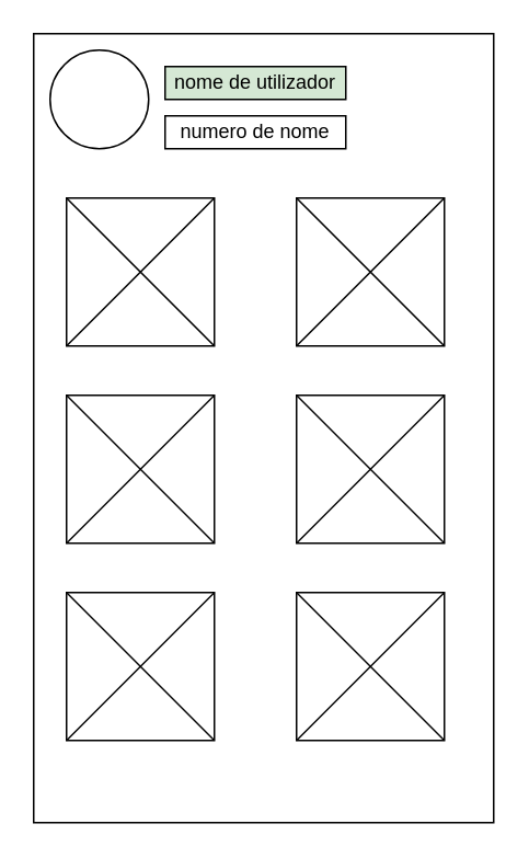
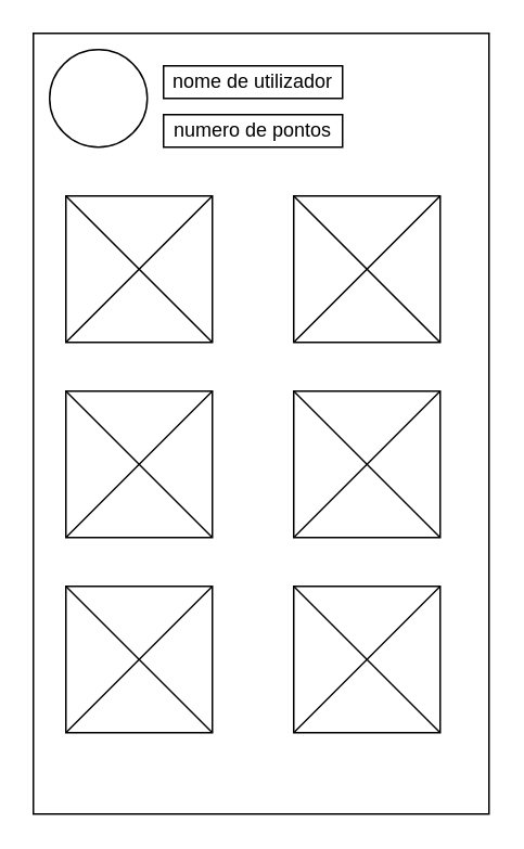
  <mxCell id="0" />
  <mxCell id="1" parent="0" />
  <mxCell id="2" value="" style="rounded=0;whiteSpace=wrap;html=1;" vertex="1" parent="1"><mxGeometry x="20" y="20" width="280" height="480" as="geometry" /></mxCell>
  <mxCell id="3" value="" style="ellipse;whiteSpace=wrap;html=1;aspect=fixed;" vertex="1" parent="1"><mxGeometry x="30" y="30" width="60" height="60" as="geometry" /></mxCell>
- <mxCell id="4" value="nome de utilizador" style="rounded=0;whiteSpace=wrap;html=1;fillColor=#d5e8d4;" vertex="1" parent="1"><mxGeometry x="100" y="40" width="110" height="20" as="geometry" /></mxCell>
- <mxCell id="5" value="numero de nome" style="rounded=0;whiteSpace=wrap;html=1;" vertex="1" parent="1"><mxGeometry x="100" y="70" width="110" height="20" as="geometry" /></mxCell>
+ <mxCell id="4" value="nome de utilizador" style="rounded=0;whiteSpace=wrap;html=1;" vertex="1" parent="1"><mxGeometry x="100" y="40" width="110" height="20" as="geometry" /></mxCell>
+ <mxCell id="5" value="numero de pontos" style="rounded=0;whiteSpace=wrap;html=1;" vertex="1" parent="1"><mxGeometry x="100" y="70" width="110" height="20" as="geometry" /></mxCell>
  <mxCell id="6" value="" style="whiteSpace=wrap;html=1;aspect=fixed;" vertex="1" parent="1"><mxGeometry x="180" y="120" width="90" height="90" as="geometry" /></mxCell>
  <mxCell id="7" value="" style="endArrow=none;html=1;rounded=0;exitX=1;exitY=0;exitDx=0;exitDy=0;entryX=0;entryY=1;entryDx=0;entryDy=0;" edge="1" parent="1" source="6" target="6"><mxGeometry width="50" height="50" relative="1" as="geometry"><mxPoint x="150" y="340" as="sourcePoint" /><mxPoint x="200" y="290" as="targetPoint" /></mxGeometry></mxCell>
  <mxCell id="8" value="" style="endArrow=none;html=1;rounded=0;entryX=0;entryY=0;entryDx=0;entryDy=0;exitX=1;exitY=1;exitDx=0;exitDy=0;" edge="1" parent="1" source="6" target="6"><mxGeometry width="50" height="50" relative="1" as="geometry"><mxPoint x="150" y="340" as="sourcePoint" /><mxPoint x="200" y="290" as="targetPoint" /></mxGeometry></mxCell>
  <mxCell id="9" value="" style="whiteSpace=wrap;html=1;aspect=fixed;" vertex="1" parent="1"><mxGeometry x="40" y="240" width="90" height="90" as="geometry" /></mxCell>
  <mxCell id="10" value="" style="endArrow=none;html=1;rounded=0;exitX=1;exitY=0;exitDx=0;exitDy=0;entryX=0;entryY=1;entryDx=0;entryDy=0;" edge="1" parent="1"><mxGeometry width="50" height="50" relative="1" as="geometry"><mxPoint x="130" y="240" as="sourcePoint" /><mxPoint x="40" y="330" as="targetPoint" /></mxGeometry></mxCell>
  <mxCell id="11" value="" style="endArrow=none;html=1;rounded=0;entryX=0;entryY=0;entryDx=0;entryDy=0;exitX=1;exitY=1;exitDx=0;exitDy=0;" edge="1" parent="1"><mxGeometry width="50" height="50" relative="1" as="geometry"><mxPoint x="130" y="330" as="sourcePoint" /><mxPoint x="40" y="240" as="targetPoint" /></mxGeometry></mxCell>
  <mxCell id="12" value="" style="whiteSpace=wrap;html=1;aspect=fixed;" vertex="1" parent="1"><mxGeometry x="40" y="120" width="90" height="90" as="geometry" /></mxCell>
  <mxCell id="13" value="" style="endArrow=none;html=1;rounded=0;exitX=1;exitY=0;exitDx=0;exitDy=0;entryX=0;entryY=1;entryDx=0;entryDy=0;" edge="1" parent="1"><mxGeometry width="50" height="50" relative="1" as="geometry"><mxPoint x="130" y="120" as="sourcePoint" /><mxPoint x="40" y="210" as="targetPoint" /></mxGeometry></mxCell>
  <mxCell id="14" value="" style="endArrow=none;html=1;rounded=0;entryX=0;entryY=0;entryDx=0;entryDy=0;exitX=1;exitY=1;exitDx=0;exitDy=0;" edge="1" parent="1"><mxGeometry width="50" height="50" relative="1" as="geometry"><mxPoint x="130" y="210" as="sourcePoint" /><mxPoint x="40" y="120" as="targetPoint" /></mxGeometry></mxCell>
  <mxCell id="15" value="" style="whiteSpace=wrap;html=1;aspect=fixed;" vertex="1" parent="1"><mxGeometry x="180" y="240" width="90" height="90" as="geometry" /></mxCell>
  <mxCell id="16" value="" style="endArrow=none;html=1;rounded=0;exitX=1;exitY=0;exitDx=0;exitDy=0;entryX=0;entryY=1;entryDx=0;entryDy=0;" edge="1" parent="1"><mxGeometry width="50" height="50" relative="1" as="geometry"><mxPoint x="270" y="240" as="sourcePoint" /><mxPoint x="180" y="330" as="targetPoint" /></mxGeometry></mxCell>
  <mxCell id="17" value="" style="endArrow=none;html=1;rounded=0;entryX=0;entryY=0;entryDx=0;entryDy=0;exitX=1;exitY=1;exitDx=0;exitDy=0;" edge="1" parent="1"><mxGeometry width="50" height="50" relative="1" as="geometry"><mxPoint x="270" y="330" as="sourcePoint" /><mxPoint x="180" y="240" as="targetPoint" /></mxGeometry></mxCell>
  <mxCell id="18" value="" style="whiteSpace=wrap;html=1;aspect=fixed;" vertex="1" parent="1"><mxGeometry x="40" y="360" width="90" height="90" as="geometry" /></mxCell>
  <mxCell id="19" value="" style="endArrow=none;html=1;rounded=0;exitX=1;exitY=0;exitDx=0;exitDy=0;entryX=0;entryY=1;entryDx=0;entryDy=0;" edge="1" parent="1"><mxGeometry width="50" height="50" relative="1" as="geometry"><mxPoint x="130" y="360" as="sourcePoint" /><mxPoint x="40" y="450" as="targetPoint" /></mxGeometry></mxCell>
  <mxCell id="20" value="" style="endArrow=none;html=1;rounded=0;entryX=0;entryY=0;entryDx=0;entryDy=0;exitX=1;exitY=1;exitDx=0;exitDy=0;" edge="1" parent="1"><mxGeometry width="50" height="50" relative="1" as="geometry"><mxPoint x="130" y="450" as="sourcePoint" /><mxPoint x="40" y="360" as="targetPoint" /></mxGeometry></mxCell>
  <mxCell id="21" value="" style="whiteSpace=wrap;html=1;aspect=fixed;" vertex="1" parent="1"><mxGeometry x="180" y="360" width="90" height="90" as="geometry" /></mxCell>
  <mxCell id="22" value="" style="endArrow=none;html=1;rounded=0;exitX=1;exitY=0;exitDx=0;exitDy=0;entryX=0;entryY=1;entryDx=0;entryDy=0;" edge="1" parent="1"><mxGeometry width="50" height="50" relative="1" as="geometry"><mxPoint x="270" y="360" as="sourcePoint" /><mxPoint x="180" y="450" as="targetPoint" /></mxGeometry></mxCell>
  <mxCell id="23" value="" style="endArrow=none;html=1;rounded=0;entryX=0;entryY=0;entryDx=0;entryDy=0;exitX=1;exitY=1;exitDx=0;exitDy=0;" edge="1" parent="1"><mxGeometry width="50" height="50" relative="1" as="geometry"><mxPoint x="270" y="450" as="sourcePoint" /><mxPoint x="180" y="360" as="targetPoint" /></mxGeometry></mxCell>
